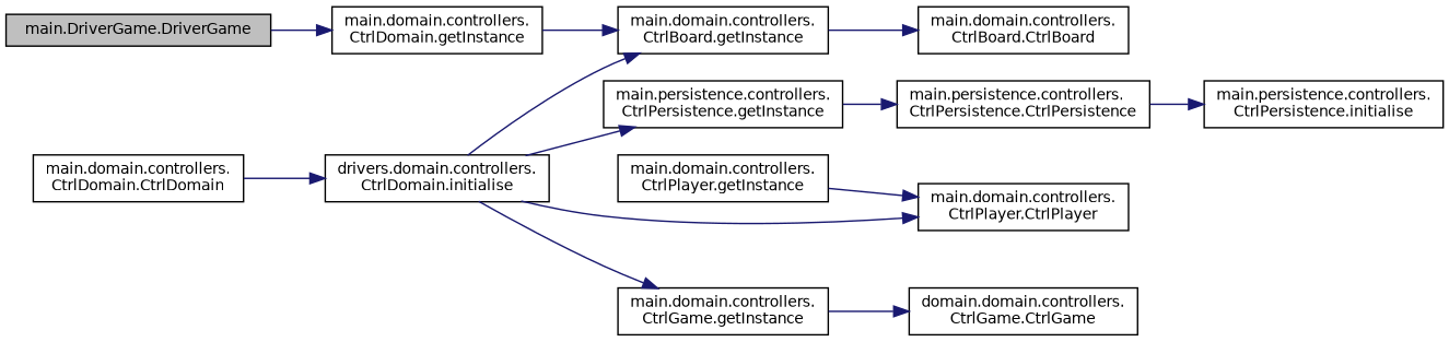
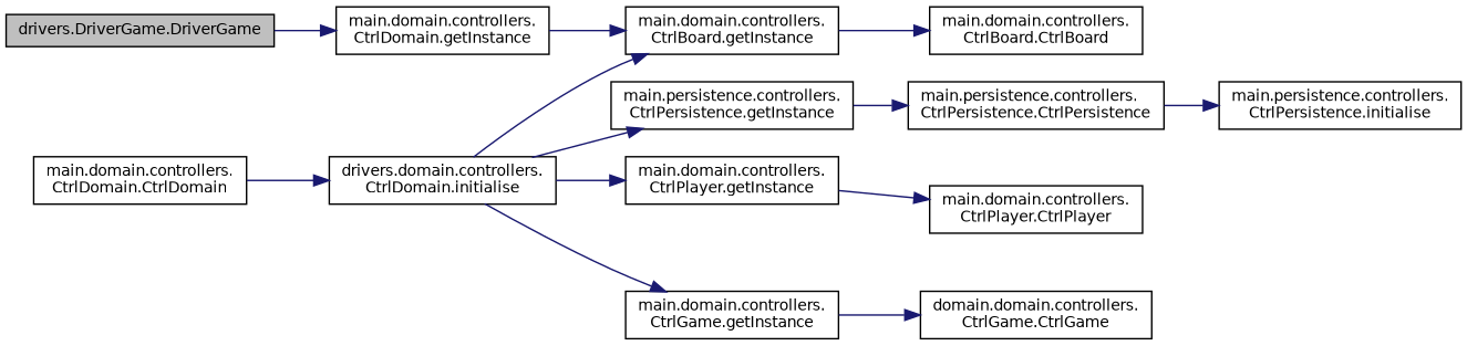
  digraph {
    fontname="DejaVu Sans"
    rankdir=LR
    node [color=black fillcolor=white fontname="DejaVu Sans" fontsize=10 shape=record style=filled]
    edge [color=midnightblue fontname="DejaVu Sans" fontsize=10 labelfontname=Helvetica labelfontsize=10 style=solid]
-   n1 [fillcolor=grey75 fontcolor=black height=0.2 label="main.DriverGame.DriverGame" width=0.4]
+   n1 [fillcolor=grey75 fontcolor=black height=0.2 label="drivers.DriverGame.DriverGame" width=0.4]
    n2 [height=0.2 label="main.domain.controllers.\lCtrlDomain.getInstance" width=0.4]
    n3 [height=0.2 label="main.domain.controllers.\lCtrlBoard.getInstance" width=0.4]
    n4 [height=0.2 label="main.domain.controllers.\lCtrlDomain.CtrlDomain" width=0.4]
    n5 [height=0.2 label="drivers.domain.controllers.\lCtrlDomain.initialise" width=0.4]
    n6 [height=0.2 label="main.persistence.controllers.\lCtrlPersistence.getInstance" width=0.4]
    n7 [height=0.2 label="main.domain.controllers.\lCtrlPlayer.getInstance" width=0.4]
    n8 [height=0.2 label="main.domain.controllers.\lCtrlGame.getInstance" width=0.4]
    n9 [height=0.2 label="main.persistence.controllers.\lCtrlPersistence.CtrlPersistence" width=0.4]
    n10 [height=0.2 label="main.domain.controllers.\lCtrlBoard.CtrlBoard" width=0.4]
    n11 [height=0.2 label="main.domain.controllers.\lCtrlPlayer.CtrlPlayer" width=0.4]
    n12 [height=0.2 label="domain.domain.controllers.\lCtrlGame.CtrlGame" width=0.4]
    n13 [height=0.2 label="main.persistence.controllers.\lCtrlPersistence.initialise" width=0.4]
    n1 -> n2
    n2 -> n3
    n3 -> n10
    n4 -> n5
    n5 -> n3
    n5 -> n6
-   n5 -> n11
+   n5 -> n7
    n5 -> n8
    n6 -> n9
    n7 -> n11
    n8 -> n12
    n9 -> n13
  }
